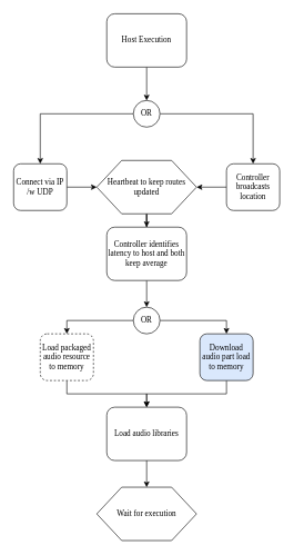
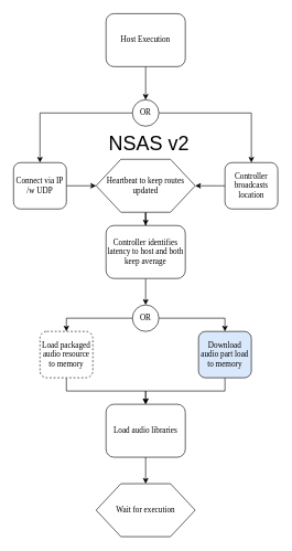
  <mxCell id="0" />
  <mxCell id="1" parent="0" />
  <mxCell id="2" style="edgeStyle=orthogonalEdgeStyle;rounded=0;orthogonalLoop=1;jettySize=auto;html=1;entryX=0.5;entryY=0;entryDx=0;entryDy=0;" edge="1" parent="1" source="3" target="24"><mxGeometry relative="1" as="geometry" /></mxCell>
  <mxCell id="3" value="Load audio libraries" style="rounded=1;whiteSpace=wrap;html=1;shadow=0;labelBackgroundColor=none;strokeWidth=1;fontFamily=Verdana;fontSize=12;align=center;" parent="1" vertex="1"><mxGeometry x="160" y="610" width="120" height="80" as="geometry" /></mxCell>
  <mxCell id="4" style="edgeStyle=orthogonalEdgeStyle;rounded=0;orthogonalLoop=1;jettySize=auto;html=1;" edge="1" parent="1" source="6" target="16"><mxGeometry relative="1" as="geometry" /></mxCell>
  <mxCell id="5" style="edgeStyle=orthogonalEdgeStyle;rounded=0;orthogonalLoop=1;jettySize=auto;html=1;entryX=0.5;entryY=0;entryDx=0;entryDy=0;" edge="1" parent="1" source="6" target="14"><mxGeometry relative="1" as="geometry" /></mxCell>
  <mxCell id="6" value="OR" style="ellipse;whiteSpace=wrap;html=1;rounded=1;shadow=0;labelBackgroundColor=none;strokeWidth=1;fontFamily=Verdana;fontSize=12;align=center;" parent="1" vertex="1"><mxGeometry x="200" y="150" width="40" height="40" as="geometry" /></mxCell>
  <mxCell id="7" style="edgeStyle=orthogonalEdgeStyle;rounded=0;orthogonalLoop=1;jettySize=auto;html=1;entryX=0.5;entryY=0;entryDx=0;entryDy=0;" edge="1" parent="1" source="8" target="10"><mxGeometry relative="1" as="geometry" /></mxCell>
  <mxCell id="8" value="Heartbeat to keep routes updated" style="shape=hexagon;perimeter=hexagonPerimeter;whiteSpace=wrap;html=1;rounded=0;shadow=0;labelBackgroundColor=none;strokeWidth=1;fontFamily=Verdana;fontSize=12;align=center;" parent="1" vertex="1"><mxGeometry x="145" y="240" width="150" height="80" as="geometry" /></mxCell>
  <mxCell id="9" style="edgeStyle=orthogonalEdgeStyle;rounded=0;orthogonalLoop=1;jettySize=auto;html=1;entryX=0.5;entryY=0;entryDx=0;entryDy=0;" edge="1" parent="1" source="10" target="19"><mxGeometry relative="1" as="geometry" /></mxCell>
  <mxCell id="10" value="Controller identifies latency to host and both keep average" style="rounded=1;whiteSpace=wrap;html=1;shadow=0;labelBackgroundColor=none;strokeWidth=1;fontFamily=Verdana;fontSize=12;align=center;" parent="1" vertex="1"><mxGeometry x="160" y="340" width="120" height="80" as="geometry" /></mxCell>
  <mxCell id="11" style="edgeStyle=orthogonalEdgeStyle;rounded=0;orthogonalLoop=1;jettySize=auto;html=1;entryX=0.5;entryY=0;entryDx=0;entryDy=0;" edge="1" parent="1" source="12" target="6"><mxGeometry relative="1" as="geometry" /></mxCell>
  <mxCell id="12" value="Host Execution" style="rounded=1;whiteSpace=wrap;html=1;shadow=0;labelBackgroundColor=none;strokeWidth=1;fontFamily=Verdana;fontSize=12;align=center;" vertex="1" parent="1"><mxGeometry x="160" y="20" width="120" height="80" as="geometry" /></mxCell>
  <mxCell id="13" style="edgeStyle=orthogonalEdgeStyle;rounded=0;orthogonalLoop=1;jettySize=auto;html=1;entryX=1;entryY=0.5;entryDx=0;entryDy=0;" edge="1" parent="1" source="14" target="8"><mxGeometry relative="1" as="geometry" /></mxCell>
  <mxCell id="14" value="Controller broadcasts location" style="rounded=1;whiteSpace=wrap;html=1;shadow=0;labelBackgroundColor=none;strokeWidth=1;fontFamily=Verdana;fontSize=12;align=center;" vertex="1" parent="1"><mxGeometry x="340" y="245" width="80" height="70" as="geometry" /></mxCell>
  <mxCell id="15" style="edgeStyle=orthogonalEdgeStyle;rounded=0;orthogonalLoop=1;jettySize=auto;html=1;" edge="1" parent="1" source="16" target="8"><mxGeometry relative="1" as="geometry" /></mxCell>
  <mxCell id="16" value="Connect via IP /w UDP" style="rounded=1;whiteSpace=wrap;html=1;shadow=0;labelBackgroundColor=none;strokeWidth=1;fontFamily=Verdana;fontSize=12;align=center;" parent="1" vertex="1"><mxGeometry x="20" y="245" width="80" height="70" as="geometry" /></mxCell>
  <mxCell id="17" style="edgeStyle=orthogonalEdgeStyle;rounded=0;orthogonalLoop=1;jettySize=auto;html=1;entryX=0.5;entryY=0;entryDx=0;entryDy=0;" edge="1" parent="1" source="19" target="21"><mxGeometry relative="1" as="geometry" /></mxCell>
  <mxCell id="18" style="edgeStyle=orthogonalEdgeStyle;rounded=0;orthogonalLoop=1;jettySize=auto;html=1;entryX=0.5;entryY=0;entryDx=0;entryDy=0;" edge="1" parent="1" source="19" target="23"><mxGeometry relative="1" as="geometry" /></mxCell>
  <mxCell id="19" value="OR" style="ellipse;whiteSpace=wrap;html=1;rounded=1;shadow=0;labelBackgroundColor=none;strokeWidth=1;fontFamily=Verdana;fontSize=12;align=center;" vertex="1" parent="1"><mxGeometry x="200" y="460" width="40" height="40" as="geometry" /></mxCell>
  <mxCell id="20" style="edgeStyle=orthogonalEdgeStyle;rounded=0;orthogonalLoop=1;jettySize=auto;html=1;" edge="1" parent="1" source="21" target="3"><mxGeometry relative="1" as="geometry"><Array as="points"><mxPoint x="100" y="590" /><mxPoint x="220" y="590" /></Array></mxGeometry></mxCell>
  <mxCell id="21" value="Load packaged audio resource to memory" style="rounded=1;whiteSpace=wrap;html=1;shadow=0;labelBackgroundColor=none;strokeWidth=1;fontFamily=Verdana;fontSize=12;align=center;dashed=1;" vertex="1" parent="1"><mxGeometry x="60" y="500" width="80" height="70" as="geometry" /></mxCell>
  <mxCell id="22" style="edgeStyle=orthogonalEdgeStyle;rounded=0;orthogonalLoop=1;jettySize=auto;html=1;entryX=0.5;entryY=0;entryDx=0;entryDy=0;" edge="1" parent="1" source="23" target="3"><mxGeometry relative="1" as="geometry"><Array as="points"><mxPoint x="340" y="590" /><mxPoint x="220" y="590" /></Array></mxGeometry></mxCell>
  <mxCell id="23" value="Download audio part load to memory" style="rounded=1;whiteSpace=wrap;html=1;shadow=0;labelBackgroundColor=none;strokeWidth=1;fontFamily=Verdana;fontSize=12;align=center;fillColor=#dae8fc;" vertex="1" parent="1"><mxGeometry x="300" y="500" width="80" height="70" as="geometry" /></mxCell>
  <mxCell id="24" value="Wait for execution" style="shape=hexagon;perimeter=hexagonPerimeter;whiteSpace=wrap;html=1;rounded=0;shadow=0;labelBackgroundColor=none;strokeWidth=1;fontFamily=Verdana;fontSize=12;align=center;" vertex="1" parent="1"><mxGeometry x="145" y="730" width="150" height="80" as="geometry" /></mxCell>
+ <mxCell id="25" value="&lt;font style=&quot;font-size: 30px;&quot;&gt;NSAS v2&lt;/font&gt;" style="text;html=1;strokeColor=none;fillColor=none;align=center;verticalAlign=middle;whiteSpace=wrap;rounded=0;" vertex="1" parent="1"><mxGeometry x="155" y="190" width="140" height="50" as="geometry" /></mxCell>
